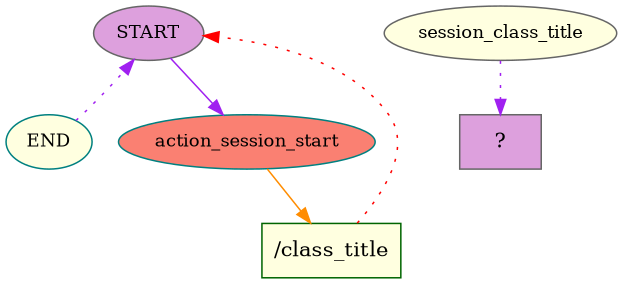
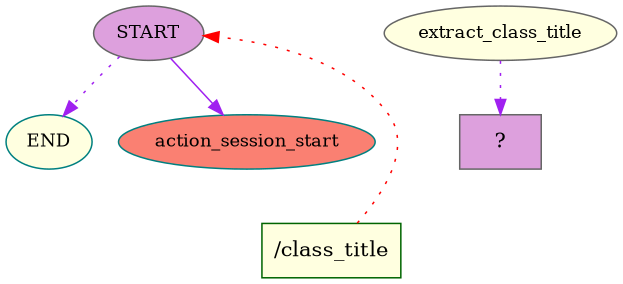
  digraph {
    node [color=gray40 fillcolor=lightyellow fontsize=12 style=filled]
    edge [color=purple style=dotted]
    n1 [fillcolor=plum label=START]
    n2 [color=teal label=END]
    n3 [color=teal fillcolor=salmon label=action_session_start]
    n4 [color=darkgreen label="/class_title" shape=rect fontsize=""]
-   n5 [label=session_class_title]
+   n5 [label=extract_class_title]
    n6 [fillcolor=plum label="  ?  " shape=rect fontsize=""]
-   n2 -> n1
+   n1 -> n2
    n1 -> n3 [style=solid]
-   n3 -> n4 [color=darkorange style=solid]
    n4 -> n1 [color=red]
    n5 -> n6
  }
